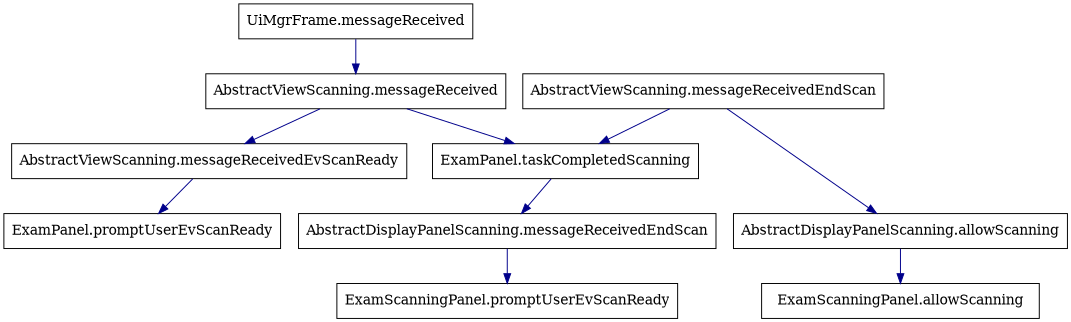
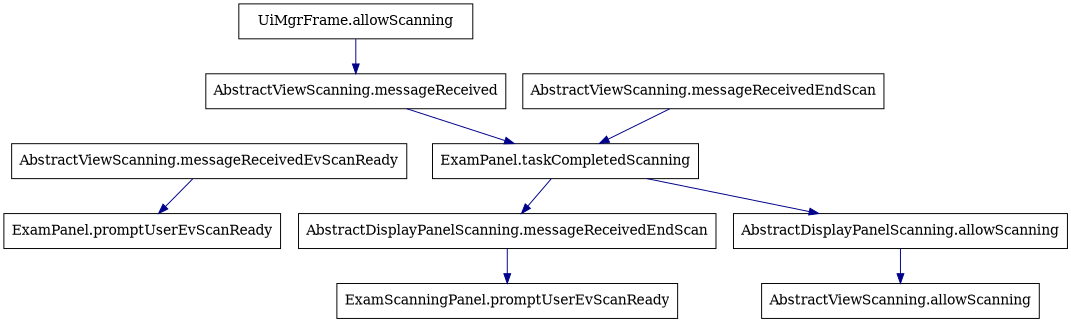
  digraph {
    node [shape=box]
    edge [color=blue4]
-   n1 [label="UiMgrFrame.messageReceived"]
+   n1 [label="UiMgrFrame.allowScanning"]
    n2 [label="AbstractViewScanning.messageReceived"]
    n3 [label="AbstractViewScanning.messageReceivedEvScanReady"]
    n4 [label="ExamPanel.taskCompletedScanning"]
    n5 [label="ExamPanel.promptUserEvScanReady"]
    n6 [label="AbstractViewScanning.messageReceivedEndScan"]
    n7 [label="AbstractDisplayPanelScanning.allowScanning"]
-   n8 [label="ExamScanningPanel.allowScanning"]
+   n8 [label="AbstractViewScanning.allowScanning"]
    n9 [label="AbstractDisplayPanelScanning.messageReceivedEndScan"]
    n10 [label="ExamScanningPanel.promptUserEvScanReady"]
    n1 -> n2
-   n2 -> n3
    n2 -> n4
    n3 -> n5
    n4 -> n9
    n6 -> n4
-   n6 -> n7
+   n4 -> n7
    n7 -> n8
    n9 -> n10
  }
